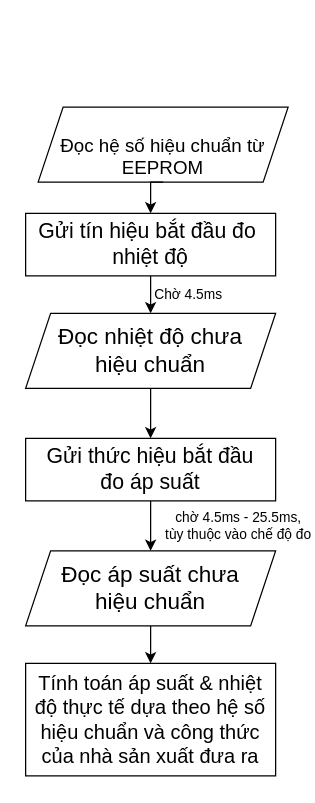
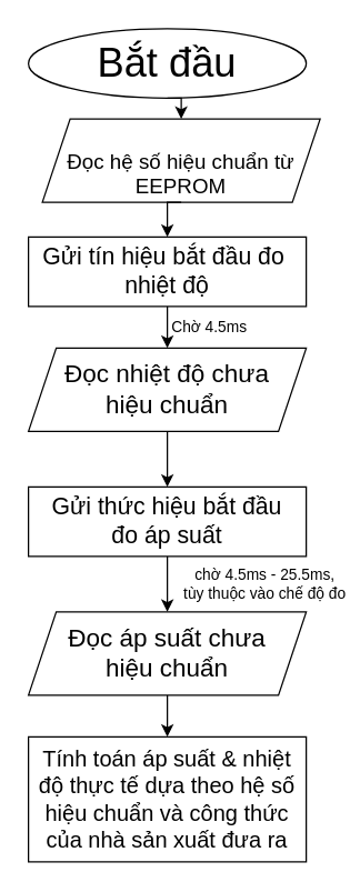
  <mxCell id="0" />
  <mxCell id="1" parent="0" />
+ <mxCell id="2" style="edgeStyle=orthogonalEdgeStyle;rounded=0;orthogonalLoop=1;jettySize=auto;html=1;exitX=0.5;exitY=1;exitDx=0;exitDy=0;entryX=0.5;entryY=0;entryDx=0;entryDy=0;" parent="1" source="3" target="5" edge="1"><mxGeometry relative="1" as="geometry" /></mxCell>
+ <mxCell id="3" value="&lt;font style=&quot;font-size: 29px&quot;&gt;Bắt đầu&lt;/font&gt;" style="ellipse;whiteSpace=wrap;html=1;fillColor=none;" parent="1" vertex="1"><mxGeometry x="20" y="20" width="200" height="50" as="geometry" /></mxCell>
  <mxCell id="4" style="edgeStyle=orthogonalEdgeStyle;rounded=0;orthogonalLoop=1;jettySize=auto;html=1;exitX=0.5;exitY=1;exitDx=0;exitDy=0;entryX=0.5;entryY=0;entryDx=0;entryDy=0;" parent="1" source="5" target="7" edge="1"><mxGeometry relative="1" as="geometry" /></mxCell>
  <mxCell id="5" value="&lt;font style=&quot;font-size: 15px&quot;&gt;&lt;br&gt;Đọc hệ số hiệu chuẩn từ &lt;br&gt;EEPROM&lt;/font&gt;" style="shape=parallelogram;perimeter=parallelogramPerimeter;whiteSpace=wrap;html=1;fixedSize=1;fillColor=none;" parent="1" vertex="1"><mxGeometry x="30" y="85" width="200" height="60" as="geometry" /></mxCell>
  <mxCell id="6" value="Chờ 4.5ms" style="edgeStyle=orthogonalEdgeStyle;rounded=0;orthogonalLoop=1;jettySize=auto;html=1;exitX=0.5;exitY=1;exitDx=0;exitDy=0;entryX=0.5;entryY=0;entryDx=0;entryDy=0;labelBackgroundColor=none;" parent="1" source="7" target="9" edge="1"><mxGeometry y="30" relative="1" as="geometry"><mxPoint as="offset" /></mxGeometry></mxCell>
  <mxCell id="7" value="&lt;font style=&quot;font-size: 17px&quot;&gt;Gửi tín hiệu bắt đầu đo&amp;nbsp;&lt;br&gt;nhiệt độ&lt;br&gt;&lt;/font&gt;" style="rounded=0;whiteSpace=wrap;html=1;fillColor=none;" parent="1" vertex="1"><mxGeometry x="20" y="170" width="200" height="50" as="geometry" /></mxCell>
  <mxCell id="8" style="edgeStyle=orthogonalEdgeStyle;rounded=0;orthogonalLoop=1;jettySize=auto;html=1;exitX=0.5;exitY=1;exitDx=0;exitDy=0;" parent="1" source="9" target="11" edge="1"><mxGeometry relative="1" as="geometry" /></mxCell>
  <mxCell id="9" value="&lt;font style=&quot;font-size: 18px&quot;&gt;Đọc nhiệt độ chưa&lt;br&gt;hiệu chuẩn&lt;/font&gt;" style="shape=parallelogram;perimeter=parallelogramPerimeter;whiteSpace=wrap;html=1;fixedSize=1;fillColor=none;" parent="1" vertex="1"><mxGeometry x="20" y="250" width="200" height="60" as="geometry" /></mxCell>
  <mxCell id="10" value="chờ 4.5ms - 25.5ms,&lt;br&gt;tùy thuộc vào chế độ đo" style="edgeStyle=orthogonalEdgeStyle;rounded=0;orthogonalLoop=1;jettySize=auto;html=1;exitX=0.5;exitY=1;exitDx=0;exitDy=0;entryX=0.5;entryY=0;entryDx=0;entryDy=0;labelBackgroundColor=none;" parent="1" source="11" target="13" edge="1"><mxGeometry y="70" relative="1" as="geometry"><mxPoint as="offset" /></mxGeometry></mxCell>
  <mxCell id="11" value="&lt;span style=&quot;font-size: 17px&quot;&gt;Gửi thức hiệu bắt đầu&lt;br&gt;đo áp suất&lt;br&gt;&lt;/span&gt;" style="rounded=0;whiteSpace=wrap;html=1;fillColor=none;" parent="1" vertex="1"><mxGeometry x="20" y="350" width="200" height="50" as="geometry" /></mxCell>
  <mxCell id="12" style="edgeStyle=orthogonalEdgeStyle;rounded=0;orthogonalLoop=1;jettySize=auto;html=1;exitX=0.5;exitY=1;exitDx=0;exitDy=0;" parent="1" source="13" target="14" edge="1"><mxGeometry relative="1" as="geometry" /></mxCell>
  <mxCell id="13" value="&lt;font style=&quot;font-size: 18px&quot;&gt;Đọc áp suất chưa&lt;br&gt;hiệu chuẩn&lt;/font&gt;" style="shape=parallelogram;perimeter=parallelogramPerimeter;whiteSpace=wrap;html=1;fixedSize=1;fillColor=none;" parent="1" vertex="1"><mxGeometry x="20" y="440" width="200" height="60" as="geometry" /></mxCell>
  <mxCell id="14" value="&lt;font style=&quot;font-size: 16px&quot;&gt;Tính toán áp suất &amp;amp; nhiệt độ thực tế dựa theo hệ số hiệu chuẩn và công thức của nhà sản xuất đưa ra&lt;/font&gt;" style="rounded=0;whiteSpace=wrap;html=1;fillColor=none;" parent="1" vertex="1"><mxGeometry x="20" y="530" width="200" height="90" as="geometry" /></mxCell>
